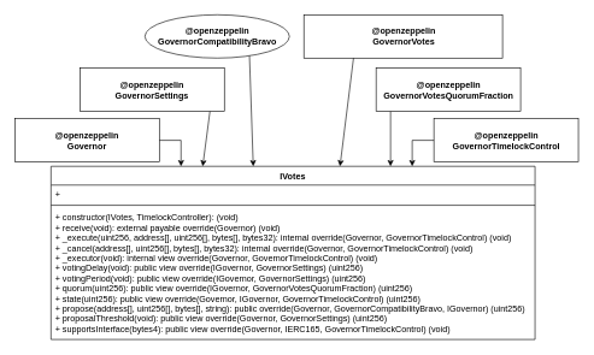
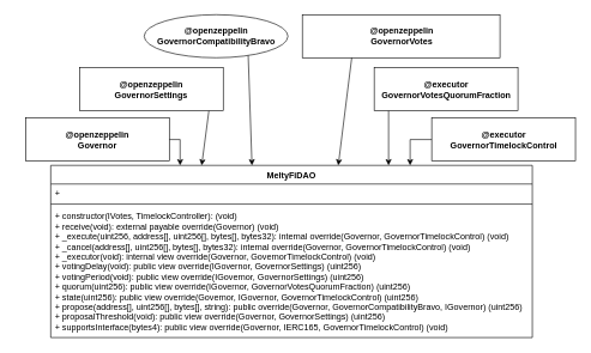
  <mxCell id="0" />
  <mxCell id="1" parent="0" />
- <mxCell id="2" value="IVotes" style="swimlane;fontStyle=1;align=center;verticalAlign=top;childLayout=stackLayout;horizontal=1;startSize=26;horizontalStack=0;resizeParent=1;resizeParentMax=0;resizeLast=0;collapsible=1;marginBottom=0;" parent="1" vertex="1"><mxGeometry x="70" y="230" width="670" height="240" as="geometry"><mxRectangle x="159" y="139" width="110" height="30" as="alternateBounds" /></mxGeometry></mxCell>
+ <mxCell id="2" value="MeltyFiDAO" style="swimlane;fontStyle=1;align=center;verticalAlign=top;childLayout=stackLayout;horizontal=1;startSize=26;horizontalStack=0;resizeParent=1;resizeParentMax=0;resizeLast=0;collapsible=1;marginBottom=0;" parent="1" vertex="1"><mxGeometry x="70" y="230" width="670" height="240" as="geometry"><mxRectangle x="159" y="139" width="110" height="30" as="alternateBounds" /></mxGeometry></mxCell>
  <mxCell id="3" value="+" style="text;strokeColor=none;fillColor=none;align=left;verticalAlign=top;spacingLeft=4;spacingRight=4;overflow=hidden;rotatable=0;points=[[0,0.5],[1,0.5]];portConstraint=eastwest;" parent="2" vertex="1"><mxGeometry y="26" width="670" height="24" as="geometry" /></mxCell>
  <mxCell id="4" value="" style="line;strokeWidth=1;fillColor=none;align=left;verticalAlign=middle;spacingTop=-1;spacingLeft=3;spacingRight=3;rotatable=0;labelPosition=right;points=[];portConstraint=eastwest;strokeColor=inherit;" parent="2" vertex="1"><mxGeometry y="50" width="670" height="8" as="geometry" /></mxCell>
  <mxCell id="5" value="+ constructor(IVotes, TimelockController): (void)&#10;+ receive(void): external payable override(Governor) (void)&#10;+ _execute(uint256, address[], uint256[], bytes[], bytes32): internal override(Governor, GovernorTimelockControl) (void)&#10;+ _cancel(address[], uint256[], bytes[], bytes32): internal override(Governor, GovernorTimelockControl) (void)&#10;+ _executor(void): internal view override(Governor, GovernorTimelockControl) (void)&#10;+ votingDelay(void): public view override(IGovernor, GovernorSettings) (uint256)&#10;+ votingPeriod(void): public view override(IGovernor, GovernorSettings) (uint256)&#10;+ quorum(uint256): public view override(IGovernor, GovernorVotesQuorumFraction) (uint256)&#10;+ state(uint256): public view override(Governor, IGovernor, GovernorTimelockControl) (uint256)&#10;+ propose(address[], uint256[], bytes[], string): public override(Governor, GovernorCompatibilityBravo, IGovernor) (uint256)&#10;+ proposalThreshold(void): public view override(Governor, GovernorSettings) (uint256)&#10;+ supportsInterface(bytes4): public view override(Governor, IERC165, GovernorTimelockControl) (void)" style="text;strokeColor=none;fillColor=none;align=left;verticalAlign=top;spacingLeft=4;spacingRight=4;overflow=hidden;rotatable=0;points=[[0,0.5],[1,0.5]];portConstraint=eastwest;" parent="2" vertex="1"><mxGeometry y="58" width="670" height="182" as="geometry" /></mxCell>
- <mxCell id="6" value="&lt;b style=&quot;border-color: var(--border-color);&quot;&gt;@openzeppelin&lt;br style=&quot;border-color: var(--border-color);&quot;&gt;GovernorTimelockControl&lt;/b&gt;" style="html=1;fillColor=none;" parent="1" vertex="1"><mxGeometry x="600" y="164" width="200" height="60" as="geometry" /></mxCell>
+ <mxCell id="6" value="&lt;b style=&quot;border-color: var(--border-color);&quot;&gt;@executor&lt;br style=&quot;border-color: var(--border-color);&quot;&gt;GovernorTimelockControl&lt;/b&gt;" style="html=1;fillColor=none;" parent="1" vertex="1"><mxGeometry x="600" y="164" width="200" height="60" as="geometry" /></mxCell>
  <mxCell id="7" value="&lt;b style=&quot;border-color: var(--border-color);&quot;&gt;@openzeppelin&lt;br style=&quot;border-color: var(--border-color);&quot;&gt;GovernorCompatibilityBravo&lt;br&gt;&lt;/b&gt;" style="ellipse;html=1;fillColor=none;" parent="1" vertex="1"><mxGeometry x="200" y="20" width="200" height="60" as="geometry" /></mxCell>
- <mxCell id="8" value="&lt;b style=&quot;border-color: var(--border-color);&quot;&gt;@openzeppelin&lt;br style=&quot;border-color: var(--border-color);&quot;&gt;Governor&lt;br&gt;&lt;/b&gt;" style="rounded=0;whiteSpace=wrap;html=1;fillColor=none;" parent="1" vertex="1"><mxGeometry x="20" y="164" width="200" height="60" as="geometry" /></mxCell>
+ <mxCell id="8" value="&lt;b style=&quot;border-color: var(--border-color);&quot;&gt;@openzeppelin&lt;br style=&quot;border-color: var(--border-color);&quot;&gt;Governor&lt;br&gt;&lt;/b&gt;" style="rounded=0;whiteSpace=wrap;html=1;fillColor=none;" parent="1" vertex="1"><mxGeometry x="35" y="164" width="200" height="60" as="geometry" /></mxCell>
  <mxCell id="9" value="&lt;b&gt;@openzeppelin&lt;br&gt;GovernorSettings&lt;/b&gt;" style="rounded=0;whiteSpace=wrap;html=1;fillColor=none;" parent="1" vertex="1"><mxGeometry x="110" y="94" width="200" height="60" as="geometry" /></mxCell>
  <mxCell id="10" value="&lt;b style=&quot;border-color: var(--border-color);&quot;&gt;@openzeppelin&lt;br style=&quot;border-color: var(--border-color);&quot;&gt;GovernorVotes&lt;br&gt;&lt;/b&gt;" style="html=1;fillColor=none;" parent="1" vertex="1"><mxGeometry x="420" y="20" width="275" height="60" as="geometry" /></mxCell>
- <mxCell id="11" value="&lt;b style=&quot;border-color: var(--border-color);&quot;&gt;@openzeppelin&lt;br style=&quot;border-color: var(--border-color);&quot;&gt;&lt;b style=&quot;border-color: var(--border-color);&quot;&gt;GovernorVotesQuorumFraction&lt;/b&gt;&lt;br&gt;&lt;/b&gt;" style="html=1;fillColor=none;" parent="1" vertex="1"><mxGeometry x="520" y="94" width="200" height="60" as="geometry" /></mxCell>
+ <mxCell id="11" value="&lt;b style=&quot;border-color: var(--border-color);&quot;&gt;@executor&lt;br style=&quot;border-color: var(--border-color);&quot;&gt;&lt;b style=&quot;border-color: var(--border-color);&quot;&gt;GovernorVotesQuorumFraction&lt;/b&gt;&lt;br&gt;&lt;/b&gt;" style="html=1;fillColor=none;" parent="1" vertex="1"><mxGeometry x="520" y="94" width="200" height="60" as="geometry" /></mxCell>
  <mxCell id="12" value="" style="endArrow=classic;html=1;rounded=0;exitX=1;exitY=0.5;exitDx=0;exitDy=0;" parent="1" source="8" edge="1"><mxGeometry width="50" height="50" relative="1" as="geometry"><mxPoint x="240" y="260" as="sourcePoint" /><mxPoint x="250" y="230" as="targetPoint" /><Array as="points"><mxPoint x="250" y="194" /></Array></mxGeometry></mxCell>
  <mxCell id="13" value="" style="endArrow=classic;html=1;rounded=0;exitX=0;exitY=0.5;exitDx=0;exitDy=0;" parent="1" source="6" edge="1"><mxGeometry width="50" height="50" relative="1" as="geometry"><mxPoint x="540" y="198" as="sourcePoint" /><mxPoint x="570" y="230" as="targetPoint" /><Array as="points"><mxPoint x="570" y="194" /></Array></mxGeometry></mxCell>
  <mxCell id="14" value="" style="endArrow=classic;html=1;rounded=0;exitX=0.9;exitY=1;exitDx=0;exitDy=0;exitPerimeter=0;" parent="1" source="9" edge="1"><mxGeometry width="50" height="50" relative="1" as="geometry"><mxPoint x="280" y="160" as="sourcePoint" /><mxPoint x="280" y="230" as="targetPoint" /></mxGeometry></mxCell>
  <mxCell id="15" value="" style="endArrow=classic;html=1;rounded=0;exitX=0.9;exitY=1;exitDx=0;exitDy=0;exitPerimeter=0;" parent="1" edge="1"><mxGeometry width="50" height="50" relative="1" as="geometry"><mxPoint x="540" y="154" as="sourcePoint" /><mxPoint x="540" y="230" as="targetPoint" /></mxGeometry></mxCell>
  <mxCell id="16" value="" style="endArrow=classic;html=1;rounded=0;exitX=0.75;exitY=1;exitDx=0;exitDy=0;" parent="1" source="7" edge="1"><mxGeometry width="50" height="50" relative="1" as="geometry"><mxPoint x="240" y="260" as="sourcePoint" /><mxPoint x="350" y="230" as="targetPoint" /></mxGeometry></mxCell>
  <mxCell id="17" value="" style="endArrow=classic;html=1;rounded=0;exitX=0.25;exitY=1;exitDx=0;exitDy=0;" parent="1" source="10" edge="1"><mxGeometry width="50" height="50" relative="1" as="geometry"><mxPoint x="360" y="90" as="sourcePoint" /><mxPoint x="470" y="230" as="targetPoint" /></mxGeometry></mxCell>
